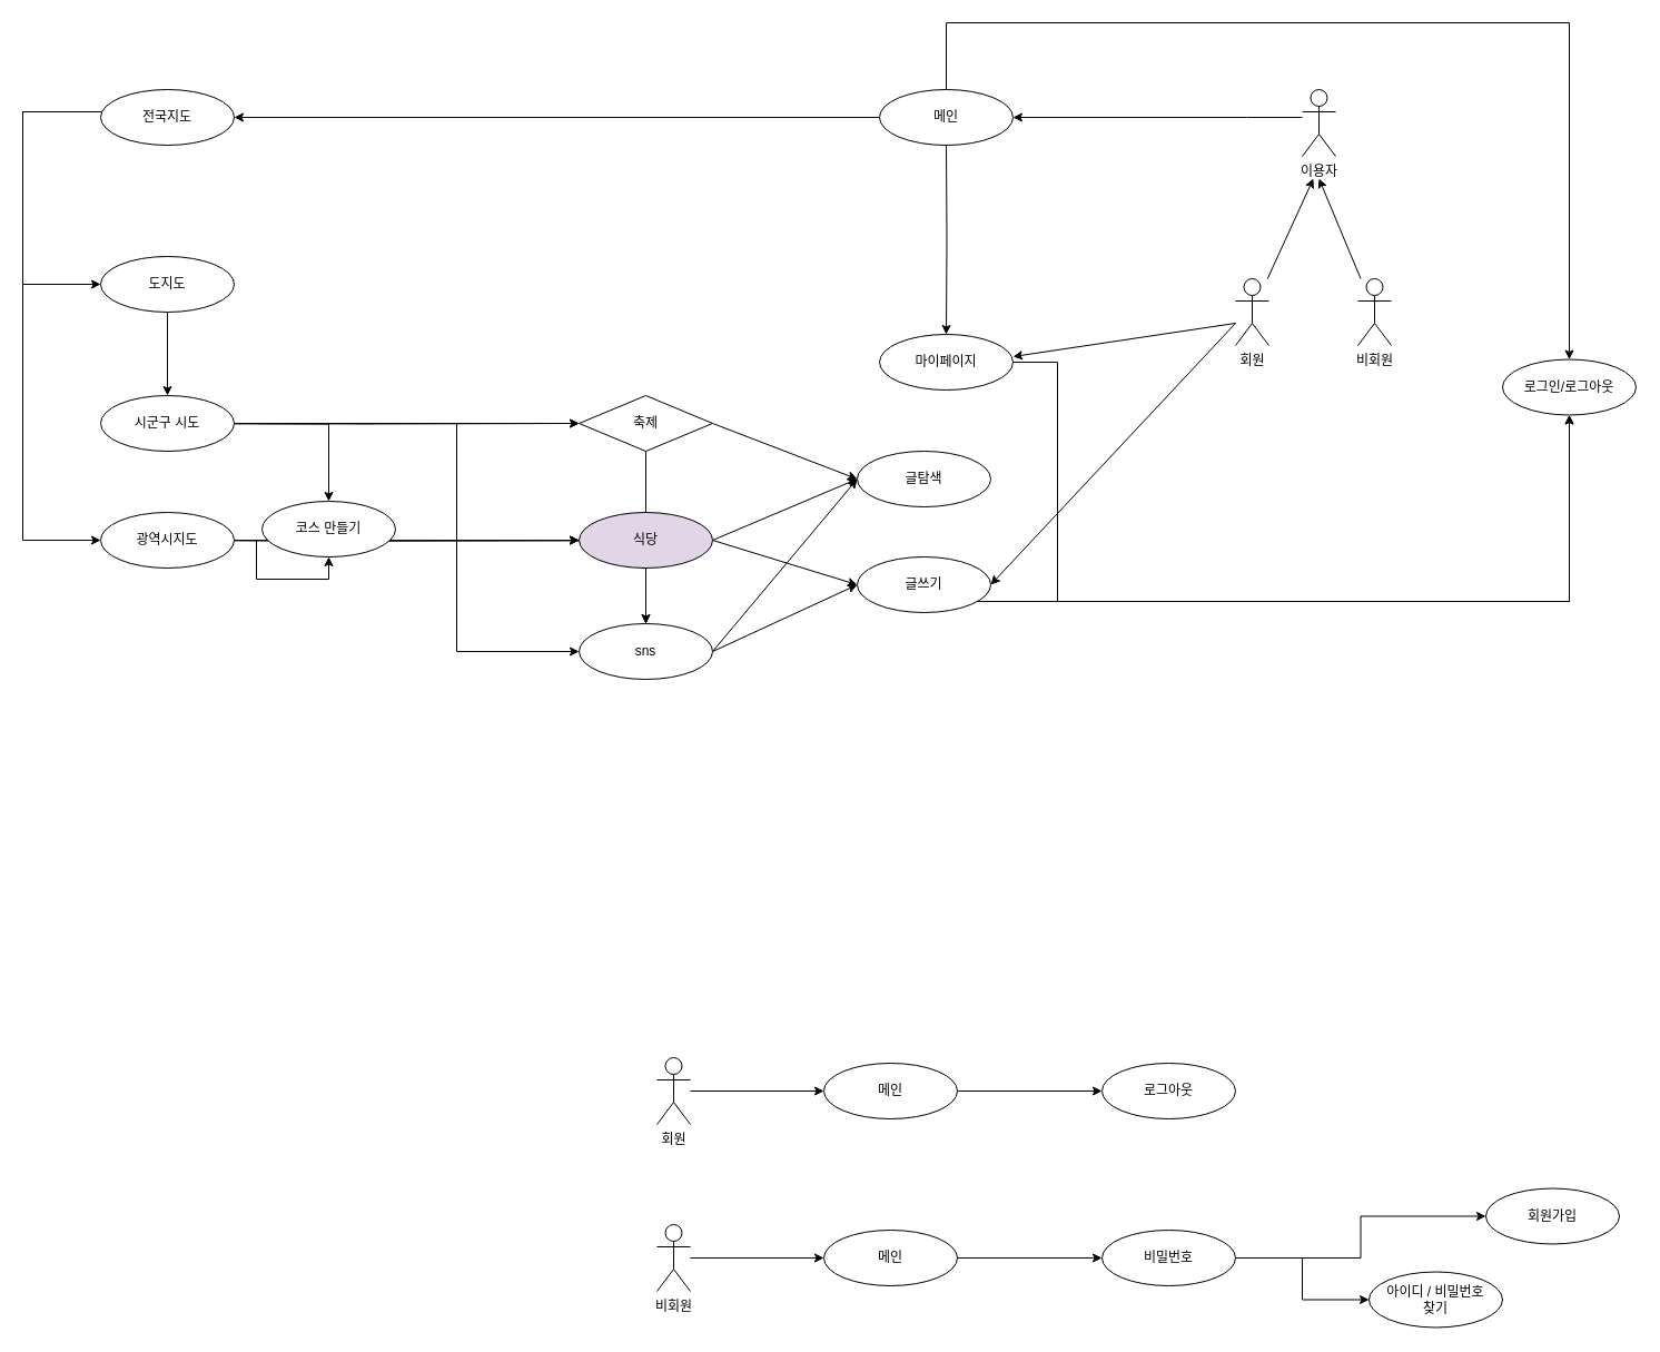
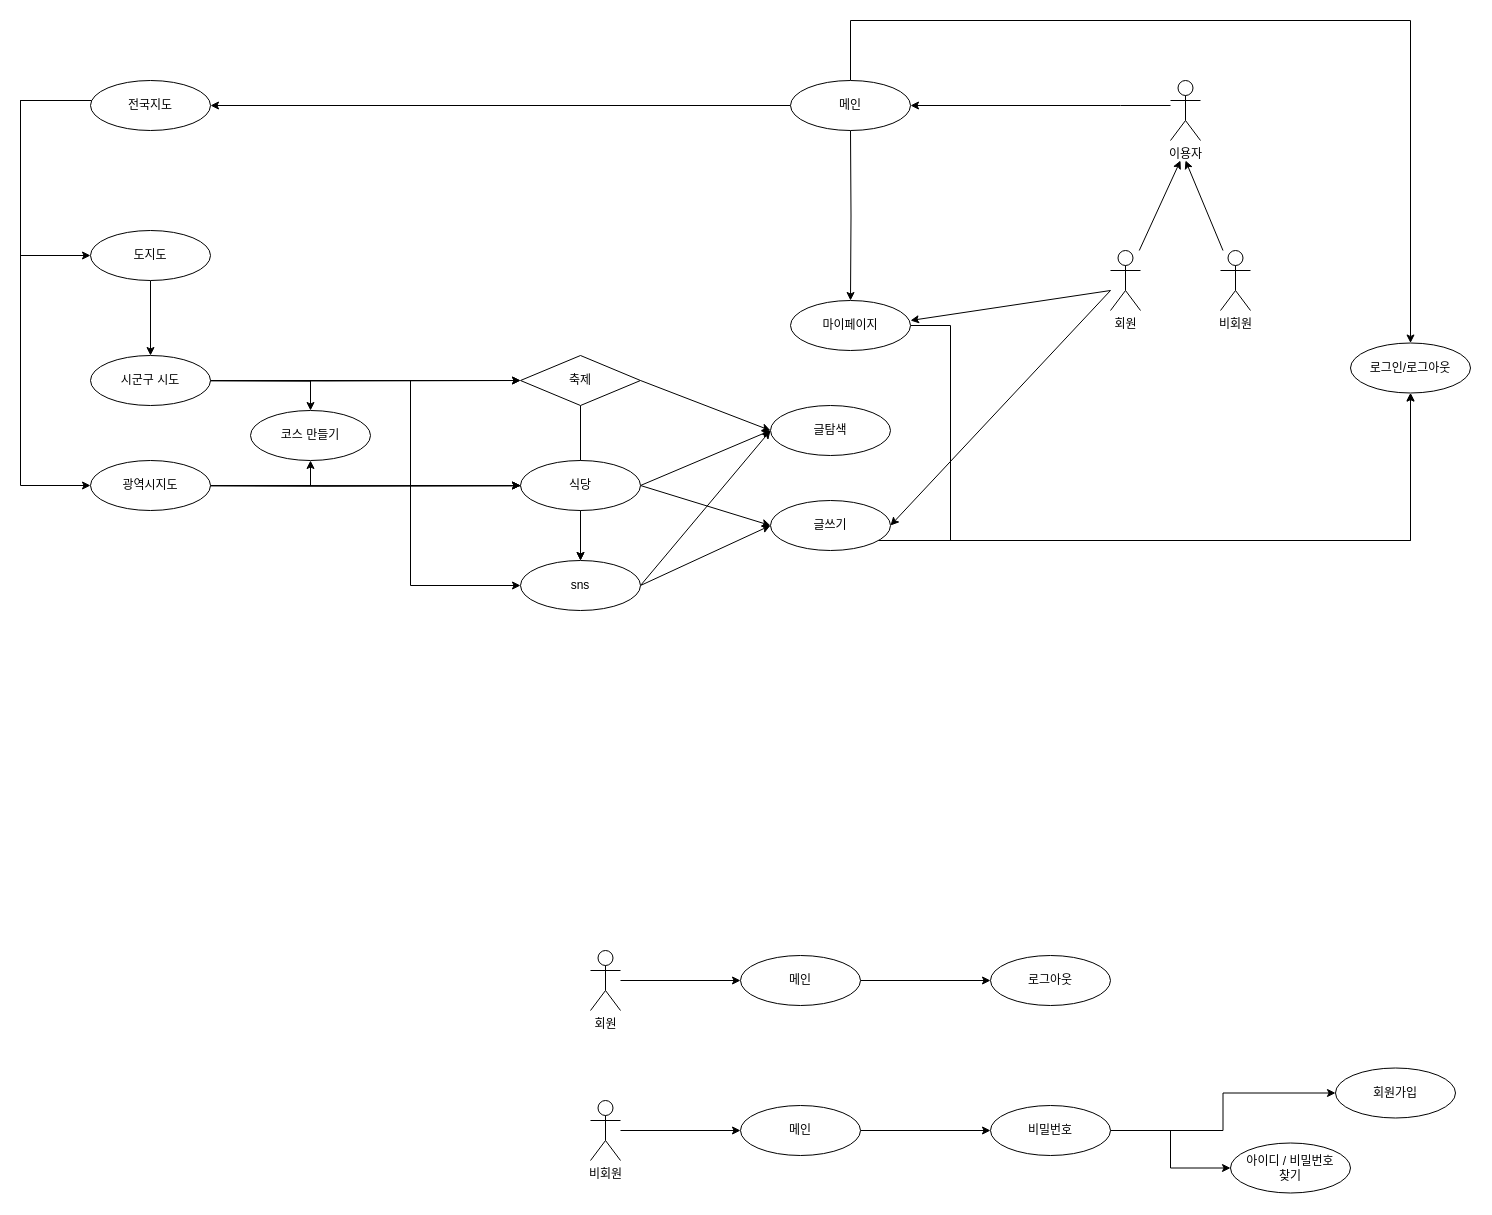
  <mxCell id="0" />
  <mxCell id="1" parent="0" />
  <mxCell id="2" style="edgeStyle=orthogonalEdgeStyle;rounded=0;orthogonalLoop=1;jettySize=auto;html=1;entryX=0.5;entryY=0;entryDx=0;entryDy=0;entryPerimeter=0;" edge="1" parent="1" target="35"><mxGeometry relative="1" as="geometry"><mxPoint x="850" y="130" as="sourcePoint" /><mxPoint x="850" y="290" as="targetPoint" /></mxGeometry></mxCell>
  <mxCell id="3" style="edgeStyle=orthogonalEdgeStyle;rounded=0;orthogonalLoop=1;jettySize=auto;html=1;" parent="1" source="21" target="15" edge="1"><mxGeometry relative="1" as="geometry" /></mxCell>
  <mxCell id="4" style="edgeStyle=orthogonalEdgeStyle;rounded=0;orthogonalLoop=1;jettySize=auto;html=1;entryX=0;entryY=0.5;entryDx=0;entryDy=0;" parent="1" target="12" edge="1"><mxGeometry relative="1" as="geometry"><mxPoint x="130" y="485" as="sourcePoint" /></mxGeometry></mxCell>
  <mxCell id="5" style="edgeStyle=orthogonalEdgeStyle;rounded=0;orthogonalLoop=1;jettySize=auto;html=1;" parent="1" target="12" edge="1"><mxGeometry relative="1" as="geometry"><mxPoint x="130" y="485" as="sourcePoint" /></mxGeometry></mxCell>
  <mxCell id="6" style="edgeStyle=orthogonalEdgeStyle;rounded=0;orthogonalLoop=1;jettySize=auto;html=1;" parent="1" target="15" edge="1"><mxGeometry relative="1" as="geometry"><mxPoint x="130" y="485" as="sourcePoint" /></mxGeometry></mxCell>
  <mxCell id="7" style="edgeStyle=orthogonalEdgeStyle;rounded=0;orthogonalLoop=1;jettySize=auto;html=1;entryX=0.5;entryY=1;entryDx=0;entryDy=0;" parent="1" source="58" target="9" edge="1"><mxGeometry relative="1" as="geometry"><mxPoint x="130" y="485" as="sourcePoint" /></mxGeometry></mxCell>
  <mxCell id="8" style="edgeStyle=orthogonalEdgeStyle;rounded=0;orthogonalLoop=1;jettySize=auto;html=1;entryX=0.5;entryY=0;entryDx=0;entryDy=0;" parent="1" target="9" edge="1"><mxGeometry relative="1" as="geometry"><mxPoint x="130" y="380" as="sourcePoint" /></mxGeometry></mxCell>
- <mxCell id="9" value="코스 만들기" style="ellipse;whiteSpace=wrap;html=1;" parent="1" vertex="1"><mxGeometry x="235" y="450" width="120" height="50" as="geometry" /></mxCell>
+ <mxCell id="9" value="코스 만들기" style="ellipse;whiteSpace=wrap;html=1;" parent="1" vertex="1"><mxGeometry x="250" y="410" width="120" height="50" as="geometry" /></mxCell>
  <mxCell id="10" style="rounded=0;orthogonalLoop=1;jettySize=auto;html=1;entryX=0;entryY=0.5;entryDx=0;entryDy=0;exitX=1;exitY=0.5;exitDx=0;exitDy=0;" parent="1" source="12" target="27" edge="1"><mxGeometry relative="1" as="geometry" /></mxCell>
  <mxCell id="11" style="rounded=0;orthogonalLoop=1;jettySize=auto;html=1;entryX=0;entryY=0.5;entryDx=0;entryDy=0;exitX=1;exitY=0.5;exitDx=0;exitDy=0;" parent="1" source="12" target="26" edge="1"><mxGeometry relative="1" as="geometry" /></mxCell>
- <mxCell id="12" value="식당" style="ellipse;whiteSpace=wrap;html=1;fillColor=#e1d5e7;" parent="1" vertex="1"><mxGeometry x="520" y="460" width="120" height="50" as="geometry" /></mxCell>
+ <mxCell id="12" value="식당" style="ellipse;whiteSpace=wrap;html=1;" parent="1" vertex="1"><mxGeometry x="520" y="460" width="120" height="50" as="geometry" /></mxCell>
  <mxCell id="13" style="rounded=0;orthogonalLoop=1;jettySize=auto;html=1;entryX=0;entryY=0.5;entryDx=0;entryDy=0;exitX=1;exitY=0.5;exitDx=0;exitDy=0;" parent="1" source="15" target="26" edge="1"><mxGeometry relative="1" as="geometry" /></mxCell>
  <mxCell id="14" style="rounded=0;orthogonalLoop=1;jettySize=auto;html=1;entryX=0;entryY=0.5;entryDx=0;entryDy=0;exitX=1;exitY=0.5;exitDx=0;exitDy=0;" parent="1" source="15" target="27" edge="1"><mxGeometry relative="1" as="geometry" /></mxCell>
  <mxCell id="15" value="sns" style="ellipse;whiteSpace=wrap;html=1;" parent="1" vertex="1"><mxGeometry x="520" y="560" width="120" height="50" as="geometry" /></mxCell>
  <mxCell id="16" style="edgeStyle=orthogonalEdgeStyle;rounded=0;orthogonalLoop=1;jettySize=auto;html=1;entryX=0;entryY=0.5;entryDx=0;entryDy=0;" parent="1" target="12" edge="1"><mxGeometry relative="1" as="geometry"><mxPoint x="130" y="380" as="sourcePoint" /><Array as="points"><mxPoint x="410" y="380" /><mxPoint x="410" y="485" /></Array></mxGeometry></mxCell>
  <mxCell id="17" style="edgeStyle=orthogonalEdgeStyle;rounded=0;orthogonalLoop=1;jettySize=auto;html=1;entryX=0;entryY=0.5;entryDx=0;entryDy=0;" parent="1" target="15" edge="1"><mxGeometry relative="1" as="geometry"><mxPoint x="130" y="380" as="sourcePoint" /><Array as="points"><mxPoint x="410" y="380" /><mxPoint x="410" y="585" /></Array></mxGeometry></mxCell>
  <mxCell id="18" style="edgeStyle=orthogonalEdgeStyle;rounded=0;orthogonalLoop=1;jettySize=auto;html=1;entryX=0;entryY=0.5;entryDx=0;entryDy=0;" parent="1" target="21" edge="1"><mxGeometry relative="1" as="geometry"><mxPoint x="130" y="380" as="sourcePoint" /></mxGeometry></mxCell>
  <mxCell id="19" value="" style="edgeStyle=orthogonalEdgeStyle;rounded=0;orthogonalLoop=1;jettySize=auto;html=1;" parent="1" source="60" target="21" edge="1"><mxGeometry relative="1" as="geometry"><mxPoint x="130" y="380" as="sourcePoint" /><mxPoint x="580" y="560" as="targetPoint" /></mxGeometry></mxCell>
  <mxCell id="20" style="rounded=0;orthogonalLoop=1;jettySize=auto;html=1;entryX=0;entryY=0.5;entryDx=0;entryDy=0;exitX=1;exitY=0.5;exitDx=0;exitDy=0;" parent="1" source="21" target="27" edge="1"><mxGeometry relative="1" as="geometry" /></mxCell>
  <mxCell id="21" value="축제" style="rhombus;whiteSpace=wrap;html=1;" parent="1" vertex="1"><mxGeometry x="520" y="355" width="120" height="50" as="geometry" /></mxCell>
  <mxCell id="22" style="edgeStyle=orthogonalEdgeStyle;rounded=0;orthogonalLoop=1;jettySize=auto;html=1;exitX=0.5;exitY=1;exitDx=0;exitDy=0;" parent="1" edge="1"><mxGeometry relative="1" as="geometry"><mxPoint x="850" y="350" as="sourcePoint" /><mxPoint x="850" y="350" as="targetPoint" /></mxGeometry></mxCell>
  <mxCell id="23" style="rounded=0;orthogonalLoop=1;jettySize=auto;html=1;" edge="1" parent="1" source="24"><mxGeometry relative="1" as="geometry"><mxPoint x="1185" y="160" as="targetPoint" /></mxGeometry></mxCell>
  <mxCell id="24" value="비회원" style="shape=umlActor;verticalLabelPosition=bottom;verticalAlign=top;html=1;outlineConnect=0;" parent="1" vertex="1"><mxGeometry x="1220" y="250" width="30" height="60" as="geometry" /></mxCell>
  <mxCell id="25" style="edgeStyle=orthogonalEdgeStyle;rounded=0;orthogonalLoop=1;jettySize=auto;html=1;entryX=0.5;entryY=1;entryDx=0;entryDy=0;" edge="1" parent="1" source="26" target="41"><mxGeometry relative="1" as="geometry"><Array as="points"><mxPoint x="1410" y="540" /></Array></mxGeometry></mxCell>
  <mxCell id="26" value="글쓰기" style="ellipse;whiteSpace=wrap;html=1;" parent="1" vertex="1"><mxGeometry x="770" y="500" width="120" height="50" as="geometry" /></mxCell>
  <mxCell id="27" value="글탐색" style="ellipse;whiteSpace=wrap;html=1;" parent="1" vertex="1"><mxGeometry x="770" y="405" width="120" height="50" as="geometry" /></mxCell>
  <mxCell id="28" style="rounded=0;orthogonalLoop=1;jettySize=auto;html=1;" edge="1" parent="1" source="31"><mxGeometry relative="1" as="geometry"><mxPoint x="1180" y="160" as="targetPoint" /></mxGeometry></mxCell>
  <mxCell id="29" style="rounded=0;orthogonalLoop=1;jettySize=auto;html=1;entryX=1;entryY=0.5;entryDx=0;entryDy=0;" edge="1" parent="1" target="26"><mxGeometry relative="1" as="geometry"><mxPoint x="1110" y="290" as="sourcePoint" /></mxGeometry></mxCell>
  <mxCell id="30" style="rounded=0;orthogonalLoop=1;jettySize=auto;html=1;entryX=1;entryY=0.5;entryDx=0;entryDy=0;" edge="1" parent="1"><mxGeometry relative="1" as="geometry"><mxPoint x="1110" y="290" as="sourcePoint" /><mxPoint x="910" y="320" as="targetPoint" /></mxGeometry></mxCell>
  <mxCell id="31" value="회원" style="shape=umlActor;verticalLabelPosition=bottom;verticalAlign=top;html=1;outlineConnect=0;" vertex="1" parent="1"><mxGeometry x="1110" y="250" width="30" height="60" as="geometry" /></mxCell>
  <mxCell id="32" style="edgeStyle=orthogonalEdgeStyle;rounded=0;orthogonalLoop=1;jettySize=auto;html=1;entryX=1;entryY=0.5;entryDx=0;entryDy=0;" edge="1" parent="1" source="33" target="38"><mxGeometry relative="1" as="geometry"><Array as="points"><mxPoint x="1120" y="105" /><mxPoint x="1120" y="105" /></Array></mxGeometry></mxCell>
  <mxCell id="33" value="이용자" style="shape=umlActor;verticalLabelPosition=bottom;verticalAlign=top;html=1;outlineConnect=0;" vertex="1" parent="1"><mxGeometry x="1170" y="80" width="30" height="60" as="geometry" /></mxCell>
  <mxCell id="34" style="edgeStyle=orthogonalEdgeStyle;rounded=0;orthogonalLoop=1;jettySize=auto;html=1;entryX=0.5;entryY=1;entryDx=0;entryDy=0;exitX=1;exitY=0.5;exitDx=0;exitDy=0;" edge="1" parent="1" source="35" target="41"><mxGeometry relative="1" as="geometry"><Array as="points"><mxPoint x="950" y="325" /><mxPoint x="950" y="540" /><mxPoint x="1410" y="540" /></Array></mxGeometry></mxCell>
  <mxCell id="35" value="마이페이지" style="ellipse;whiteSpace=wrap;html=1;" vertex="1" parent="1"><mxGeometry x="790" y="300" width="120" height="50" as="geometry" /></mxCell>
  <mxCell id="36" style="edgeStyle=orthogonalEdgeStyle;rounded=0;orthogonalLoop=1;jettySize=auto;html=1;entryX=1;entryY=0.5;entryDx=0;entryDy=0;" edge="1" parent="1" source="38" target="56"><mxGeometry relative="1" as="geometry" /></mxCell>
  <mxCell id="37" style="edgeStyle=orthogonalEdgeStyle;rounded=0;orthogonalLoop=1;jettySize=auto;html=1;entryX=0.5;entryY=0;entryDx=0;entryDy=0;" edge="1" parent="1" source="38" target="41"><mxGeometry relative="1" as="geometry"><Array as="points"><mxPoint x="850" y="20" /><mxPoint x="1410" y="20" /></Array></mxGeometry></mxCell>
  <mxCell id="38" value="메인" style="ellipse;whiteSpace=wrap;html=1;" vertex="1" parent="1"><mxGeometry x="790" y="80" width="120" height="50" as="geometry" /></mxCell>
  <mxCell id="39" style="edgeStyle=orthogonalEdgeStyle;rounded=0;orthogonalLoop=1;jettySize=auto;html=1;" edge="1" parent="1" source="40" target="60"><mxGeometry relative="1" as="geometry" /></mxCell>
  <mxCell id="40" value="도지도" style="ellipse;whiteSpace=wrap;html=1;" vertex="1" parent="1"><mxGeometry x="90" y="230" width="120" height="50" as="geometry" /></mxCell>
- <mxCell id="41" value="로그인/로그아웃" style="ellipse;whiteSpace=wrap;html=1;" vertex="1" parent="1"><mxGeometry x="1350" y="322.5" width="120" height="50" as="geometry" /></mxCell>
+ <mxCell id="41" value="로그인/로그아웃" style="ellipse;whiteSpace=wrap;html=1;" vertex="1" parent="1"><mxGeometry x="1350" y="342.5" width="120" height="50" as="geometry" /></mxCell>
  <mxCell id="42" style="edgeStyle=orthogonalEdgeStyle;rounded=0;orthogonalLoop=1;jettySize=auto;html=1;entryX=0;entryY=0.5;entryDx=0;entryDy=0;" edge="1" parent="1" source="43" target="52"><mxGeometry relative="1" as="geometry" /></mxCell>
  <mxCell id="43" value="회원" style="shape=umlActor;verticalLabelPosition=bottom;verticalAlign=top;html=1;outlineConnect=0;" vertex="1" parent="1"><mxGeometry x="590" y="950" width="30" height="60" as="geometry" /></mxCell>
  <mxCell id="44" style="edgeStyle=orthogonalEdgeStyle;rounded=0;orthogonalLoop=1;jettySize=auto;html=1;entryX=0;entryY=0.5;entryDx=0;entryDy=0;" edge="1" parent="1" source="45" target="62"><mxGeometry relative="1" as="geometry" /></mxCell>
  <mxCell id="45" value="비회원" style="shape=umlActor;verticalLabelPosition=bottom;verticalAlign=top;html=1;outlineConnect=0;" vertex="1" parent="1"><mxGeometry x="590" y="1100" width="30" height="60" as="geometry" /></mxCell>
  <mxCell id="46" style="edgeStyle=orthogonalEdgeStyle;rounded=0;orthogonalLoop=1;jettySize=auto;html=1;entryX=0;entryY=0.5;entryDx=0;entryDy=0;" edge="1" parent="1" source="48" target="49"><mxGeometry relative="1" as="geometry" /></mxCell>
  <mxCell id="47" style="edgeStyle=orthogonalEdgeStyle;rounded=0;orthogonalLoop=1;jettySize=auto;html=1;entryX=0;entryY=0.5;entryDx=0;entryDy=0;" edge="1" parent="1" source="48" target="50"><mxGeometry relative="1" as="geometry" /></mxCell>
  <mxCell id="48" value="비밀번호" style="ellipse;whiteSpace=wrap;html=1;" vertex="1" parent="1"><mxGeometry x="990" y="1105" width="120" height="50" as="geometry" /></mxCell>
  <mxCell id="49" value="아이디 / 비밀번호&lt;br&gt;찾기" style="ellipse;whiteSpace=wrap;html=1;" vertex="1" parent="1"><mxGeometry x="1230" y="1142.5" width="120" height="50" as="geometry" /></mxCell>
  <mxCell id="50" value="회원가입" style="ellipse;whiteSpace=wrap;html=1;" vertex="1" parent="1"><mxGeometry x="1335" y="1067.5" width="120" height="50" as="geometry" /></mxCell>
  <mxCell id="51" style="edgeStyle=orthogonalEdgeStyle;rounded=0;orthogonalLoop=1;jettySize=auto;html=1;entryX=0;entryY=0.5;entryDx=0;entryDy=0;" edge="1" parent="1" source="52" target="53"><mxGeometry relative="1" as="geometry" /></mxCell>
  <mxCell id="52" value="메인" style="ellipse;whiteSpace=wrap;html=1;" vertex="1" parent="1"><mxGeometry x="740" y="955" width="120" height="50" as="geometry" /></mxCell>
  <mxCell id="53" value="로그아웃" style="ellipse;whiteSpace=wrap;html=1;" vertex="1" parent="1"><mxGeometry x="990" y="955" width="120" height="50" as="geometry" /></mxCell>
  <mxCell id="54" style="edgeStyle=orthogonalEdgeStyle;rounded=0;orthogonalLoop=1;jettySize=auto;html=1;entryX=0;entryY=0.5;entryDx=0;entryDy=0;" edge="1" parent="1" source="56" target="58"><mxGeometry relative="1" as="geometry"><Array as="points"><mxPoint x="20" y="100" /><mxPoint x="20" y="485" /></Array></mxGeometry></mxCell>
  <mxCell id="55" style="edgeStyle=orthogonalEdgeStyle;rounded=0;orthogonalLoop=1;jettySize=auto;html=1;entryX=0;entryY=0.5;entryDx=0;entryDy=0;" edge="1" parent="1" source="56" target="40"><mxGeometry relative="1" as="geometry"><Array as="points"><mxPoint x="20" y="100" /><mxPoint x="20" y="255" /></Array></mxGeometry></mxCell>
  <mxCell id="56" value="전국지도" style="ellipse;whiteSpace=wrap;html=1;" vertex="1" parent="1"><mxGeometry x="90" y="80" width="120" height="50" as="geometry" /></mxCell>
  <mxCell id="57" value="" style="edgeStyle=orthogonalEdgeStyle;rounded=0;orthogonalLoop=1;jettySize=auto;html=1;entryX=0.5;entryY=1;entryDx=0;entryDy=0;" edge="1" parent="1" target="58"><mxGeometry relative="1" as="geometry"><mxPoint x="130" y="485" as="sourcePoint" /><mxPoint x="310" y="460" as="targetPoint" /></mxGeometry></mxCell>
  <mxCell id="58" value="광역시지도" style="ellipse;whiteSpace=wrap;html=1;" vertex="1" parent="1"><mxGeometry x="90" y="460" width="120" height="50" as="geometry" /></mxCell>
  <mxCell id="59" value="" style="edgeStyle=orthogonalEdgeStyle;rounded=0;orthogonalLoop=1;jettySize=auto;html=1;" edge="1" parent="1" target="60"><mxGeometry relative="1" as="geometry"><mxPoint x="130" y="380" as="sourcePoint" /><mxPoint x="520" y="380" as="targetPoint" /></mxGeometry></mxCell>
  <mxCell id="60" value="시군구 시도" style="ellipse;whiteSpace=wrap;html=1;" vertex="1" parent="1"><mxGeometry x="90" y="355" width="120" height="50" as="geometry" /></mxCell>
  <mxCell id="61" style="edgeStyle=orthogonalEdgeStyle;rounded=0;orthogonalLoop=1;jettySize=auto;html=1;entryX=0;entryY=0.5;entryDx=0;entryDy=0;" edge="1" parent="1" source="62" target="48"><mxGeometry relative="1" as="geometry" /></mxCell>
  <mxCell id="62" value="메인" style="ellipse;whiteSpace=wrap;html=1;" vertex="1" parent="1"><mxGeometry x="740" y="1105" width="120" height="50" as="geometry" /></mxCell>
